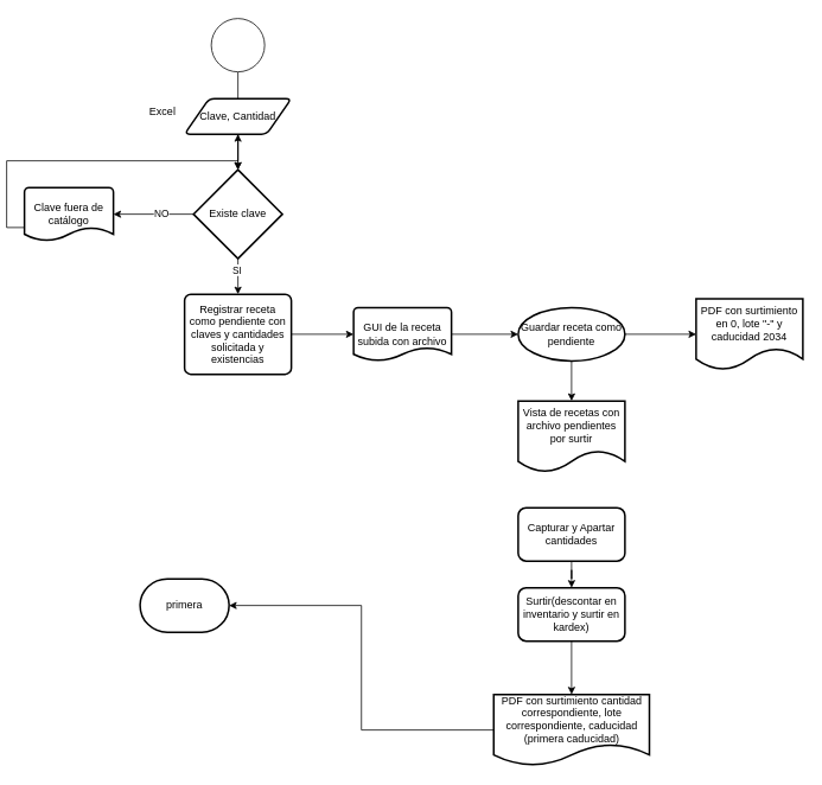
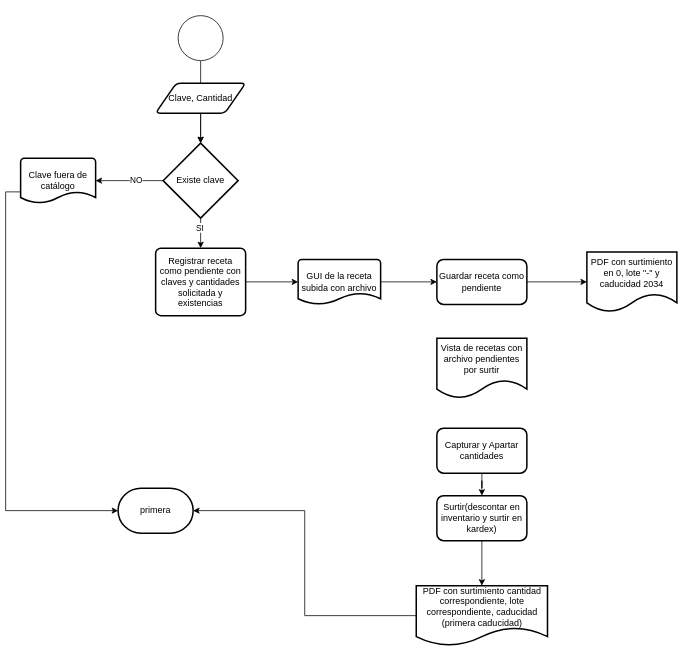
  <mxCell id="0" />
  <mxCell id="1" parent="0" />
  <mxCell id="2" value="" style="edgeStyle=orthogonalEdgeStyle;rounded=0;orthogonalLoop=1;jettySize=auto;html=1;" edge="1" parent="1" source="3" target="10"><mxGeometry relative="1" as="geometry" /></mxCell>
  <mxCell id="3" value="" style="verticalLabelPosition=bottom;verticalAlign=top;html=1;shape=mxgraph.flowchart.on-page_reference;" vertex="1" parent="1"><mxGeometry x="230" y="20" width="60" height="60" as="geometry" /></mxCell>
  <mxCell id="4" value="" style="edgeStyle=orthogonalEdgeStyle;rounded=0;orthogonalLoop=1;jettySize=auto;html=1;" edge="1" parent="1" source="5" target="10"><mxGeometry relative="1" as="geometry" /></mxCell>
  <mxCell id="5" value="Clave, Cantidad" style="shape=parallelogram;html=1;strokeWidth=2;perimeter=parallelogramPerimeter;whiteSpace=wrap;rounded=1;arcSize=12;size=0.23;" vertex="1" parent="1"><mxGeometry x="200" y="110" width="120" height="40" as="geometry" /></mxCell>
  <mxCell id="6" value="" style="edgeStyle=orthogonalEdgeStyle;rounded=0;orthogonalLoop=1;jettySize=auto;html=1;" edge="1" parent="1" source="10" target="11"><mxGeometry relative="1" as="geometry" /></mxCell>
  <mxCell id="7" value="NO" style="edgeLabel;html=1;align=center;verticalAlign=middle;resizable=0;points=[];" vertex="1" connectable="0" parent="6"><mxGeometry x="-0.182" y="-1" relative="1" as="geometry"><mxPoint as="offset" /></mxGeometry></mxCell>
  <mxCell id="8" value="" style="edgeStyle=orthogonalEdgeStyle;rounded=0;orthogonalLoop=1;jettySize=auto;html=1;" edge="1" parent="1" source="10" target="12"><mxGeometry relative="1" as="geometry" /></mxCell>
  <mxCell id="9" value="SI" style="edgeLabel;html=1;align=center;verticalAlign=middle;resizable=0;points=[];" vertex="1" connectable="0" parent="8"><mxGeometry x="-0.425" y="-2" relative="1" as="geometry"><mxPoint as="offset" /></mxGeometry></mxCell>
  <mxCell id="10" value="Existe clave" style="strokeWidth=2;html=1;shape=mxgraph.flowchart.decision;whiteSpace=wrap;" vertex="1" parent="1"><mxGeometry x="210" y="190" width="100" height="100" as="geometry" /></mxCell>
  <mxCell id="11" value="Clave fuera de catálogo" style="strokeWidth=2;html=1;shape=mxgraph.flowchart.document2;whiteSpace=wrap;size=0.25;" vertex="1" parent="1"><mxGeometry x="20" y="210" width="100" height="60" as="geometry" /></mxCell>
  <mxCell id="12" value="Registrar receta como pendiente con claves y cantidades solicitada y existencias" style="rounded=1;whiteSpace=wrap;html=1;absoluteArcSize=1;arcSize=14;strokeWidth=2;" vertex="1" parent="1"><mxGeometry x="200" y="330" width="120" height="90" as="geometry" /></mxCell>
  <mxCell id="13" style="edgeStyle=orthogonalEdgeStyle;rounded=0;orthogonalLoop=1;jettySize=auto;html=1;exitX=0.5;exitY=1;exitDx=0;exitDy=0;" edge="1" parent="1" source="12" target="12"><mxGeometry relative="1" as="geometry" /></mxCell>
  <mxCell id="14" value="" style="edgeStyle=orthogonalEdgeStyle;rounded=0;orthogonalLoop=1;jettySize=auto;html=1;" edge="1" parent="1" source="15" target="19"><mxGeometry relative="1" as="geometry" /></mxCell>
  <mxCell id="15" value="GUI de la receta subida con archivo" style="strokeWidth=2;html=1;shape=mxgraph.flowchart.document2;whiteSpace=wrap;size=0.25;" vertex="1" parent="1"><mxGeometry x="390" y="345" width="110" height="60" as="geometry" /></mxCell>
  <mxCell id="16" style="edgeStyle=orthogonalEdgeStyle;rounded=0;orthogonalLoop=1;jettySize=auto;html=1;exitX=1;exitY=0.5;exitDx=0;exitDy=0;entryX=0;entryY=0.5;entryDx=0;entryDy=0;entryPerimeter=0;" edge="1" parent="1" source="12" target="15"><mxGeometry relative="1" as="geometry" /></mxCell>
- <mxCell id="17" value="" style="edgeStyle=orthogonalEdgeStyle;rounded=0;orthogonalLoop=1;jettySize=auto;html=1;" edge="1" parent="1" source="19" target="20"><mxGeometry relative="1" as="geometry" /></mxCell>
  <mxCell id="18" value="" style="edgeStyle=orthogonalEdgeStyle;rounded=0;orthogonalLoop=1;jettySize=auto;html=1;" edge="1" parent="1" source="19" target="26"><mxGeometry relative="1" as="geometry" /></mxCell>
- <mxCell id="19" value="Guardar receta como pendiente" style="ellipse;whiteSpace=wrap;html=1;strokeWidth=2;" vertex="1" parent="1"><mxGeometry x="575" y="345" width="120" height="60" as="geometry" /></mxCell>
+ <mxCell id="19" value="Guardar receta como pendiente" style="rounded=1;whiteSpace=wrap;html=1;strokeWidth=2;" vertex="1" parent="1"><mxGeometry x="575" y="345" width="120" height="60" as="geometry" /></mxCell>
  <mxCell id="20" value="Vista de recetas con archivo pendientes por surtir" style="shape=document;whiteSpace=wrap;html=1;boundedLbl=1;rounded=1;strokeWidth=2;" vertex="1" parent="1"><mxGeometry x="575" y="450" width="120" height="80" as="geometry" /></mxCell>
  <mxCell id="21" value="" style="edgeStyle=orthogonalEdgeStyle;rounded=0;orthogonalLoop=1;jettySize=auto;html=1;" edge="1" parent="1" source="22" target="25"><mxGeometry relative="1" as="geometry" /></mxCell>
  <mxCell id="22" value="Capturar y Apartar cantidades" style="whiteSpace=wrap;html=1;rounded=1;strokeWidth=2;" vertex="1" parent="1"><mxGeometry x="575" y="570" width="120" height="60" as="geometry" /></mxCell>
  <mxCell id="23" value="primera" style="strokeWidth=2;html=1;shape=mxgraph.flowchart.terminator;whiteSpace=wrap;" vertex="1" parent="1"><mxGeometry x="150" y="650" width="100" height="60" as="geometry" /></mxCell>
  <mxCell id="24" value="" style="edgeStyle=orthogonalEdgeStyle;rounded=0;orthogonalLoop=1;jettySize=auto;html=1;" edge="1" parent="1" source="25" target="27"><mxGeometry relative="1" as="geometry" /></mxCell>
  <mxCell id="25" value="Surtir(descontar en inventario y surtir en kardex)" style="whiteSpace=wrap;html=1;rounded=1;strokeWidth=2;" vertex="1" parent="1"><mxGeometry x="575" y="660" width="120" height="60" as="geometry" /></mxCell>
  <mxCell id="26" value="PDF con surtimiento en 0, lote &quot;-&quot; y caducidad 2034" style="shape=document;whiteSpace=wrap;html=1;boundedLbl=1;rounded=1;strokeWidth=2;" vertex="1" parent="1"><mxGeometry x="775" y="335" width="120" height="80" as="geometry" /></mxCell>
  <mxCell id="27" value="PDF con surtimiento cantidad correspondiente, lote correspondiente, caducidad (primera caducidad)" style="shape=document;whiteSpace=wrap;html=1;boundedLbl=1;rounded=1;strokeWidth=2;" vertex="1" parent="1"><mxGeometry x="547.5" y="780" width="175" height="80" as="geometry" /></mxCell>
- <mxCell id="28" style="edgeStyle=orthogonalEdgeStyle;rounded=0;orthogonalLoop=1;jettySize=auto;html=1;exitX=0;exitY=0.75;exitDx=0;exitDy=0;exitPerimeter=0;" edge="1" parent="1" source="11" target="5"><mxGeometry relative="1" as="geometry" /></mxCell>
+ <mxCell id="28" style="edgeStyle=orthogonalEdgeStyle;rounded=0;orthogonalLoop=1;jettySize=auto;html=1;exitX=0;exitY=0.75;exitDx=0;exitDy=0;exitPerimeter=0;entryX=0;entryY=0.5;entryDx=0;entryDy=0;entryPerimeter=0;" edge="1" parent="1" source="11" target="23"><mxGeometry relative="1" as="geometry" /></mxCell>
  <mxCell id="29" style="edgeStyle=orthogonalEdgeStyle;rounded=0;orthogonalLoop=1;jettySize=auto;html=1;exitX=0;exitY=0.5;exitDx=0;exitDy=0;entryX=1;entryY=0.5;entryDx=0;entryDy=0;entryPerimeter=0;" edge="1" parent="1" source="27" target="23"><mxGeometry relative="1" as="geometry" /></mxCell>
- <mxCell id="30" value="Excel" style="text;html=1;align=center;verticalAlign=middle;resizable=0;points=[];autosize=1;strokeColor=none;fillColor=none;" vertex="1" parent="1"><mxGeometry x="150" y="110" width="50" height="30" as="geometry" /></mxCell>
